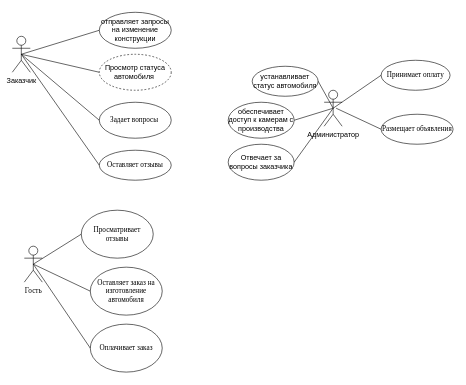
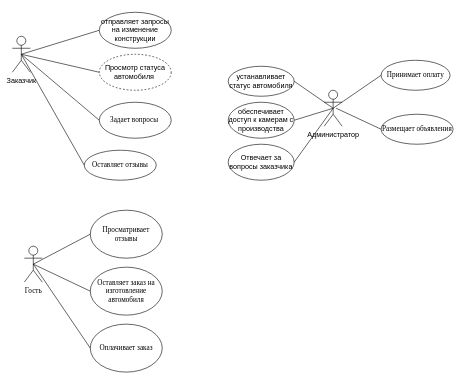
  <mxCell id="0" />
  <mxCell id="1" parent="0" />
  <mxCell id="2" value="Администратор" style="shape=umlActor;verticalLabelPosition=bottom;verticalAlign=top;html=1;outlineConnect=0;" vertex="1" parent="1"><mxGeometry x="540" y="150" width="30" height="60" as="geometry" /></mxCell>
  <mxCell id="3" value="отправляет запросы на изменение конструкции" style="ellipse;whiteSpace=wrap;html=1;" vertex="1" parent="1"><mxGeometry x="165" y="20" width="120" height="60" as="geometry" /></mxCell>
  <mxCell id="4" value="Просмотр статуса автомобиля&amp;nbsp;" style="ellipse;whiteSpace=wrap;html=1;dashed=1;" vertex="1" parent="1"><mxGeometry x="165" y="90" width="120" height="60" as="geometry" /></mxCell>
  <mxCell id="5" value="обеспечивает доступ к камерам с производства" style="ellipse;whiteSpace=wrap;html=1;" vertex="1" parent="1"><mxGeometry x="380" y="170" width="110" height="60" as="geometry" /></mxCell>
- <mxCell id="6" value="устанавливает статус автомобиля" style="ellipse;whiteSpace=wrap;html=1;" vertex="1" parent="1"><mxGeometry x="420" y="110" width="110" height="50" as="geometry" /></mxCell>
+ <mxCell id="6" value="устанавливает статус автомобиля" style="ellipse;whiteSpace=wrap;html=1;" vertex="1" parent="1"><mxGeometry x="380" y="110" width="110" height="50" as="geometry" /></mxCell>
  <mxCell id="7" value="Заказчик" style="shape=umlActor;verticalLabelPosition=bottom;verticalAlign=top;html=1;outlineConnect=0;" vertex="1" parent="1"><mxGeometry x="20" y="60" width="30" height="60" as="geometry" /></mxCell>
  <mxCell id="8" value="Отвечает за вопросы заказчика" style="ellipse;whiteSpace=wrap;html=1;" vertex="1" parent="1"><mxGeometry x="380" y="240" width="110" height="60" as="geometry" /></mxCell>
  <mxCell id="9" value="Гость" style="shape=umlActor;verticalLabelPosition=bottom;verticalAlign=top;html=1;outlineConnect=0;fontFamily=Times New Roman;" vertex="1" parent="1"><mxGeometry x="40" y="410" width="30" height="60" as="geometry" /></mxCell>
  <mxCell id="10" value="Задает вопросы&amp;nbsp;" style="ellipse;whiteSpace=wrap;html=1;fontFamily=Times New Roman;" vertex="1" parent="1"><mxGeometry x="165" y="170" width="120" height="60" as="geometry" /></mxCell>
- <mxCell id="11" value="Просматривает отзывы" style="ellipse;whiteSpace=wrap;html=1;fontFamily=Times New Roman;" vertex="1" parent="1"><mxGeometry x="135" y="350" width="120" height="80" as="geometry" /></mxCell>
+ <mxCell id="11" value="Просматривает отзывы" style="ellipse;whiteSpace=wrap;html=1;fontFamily=Times New Roman;" vertex="1" parent="1"><mxGeometry x="150" y="350" width="120" height="80" as="geometry" /></mxCell>
  <mxCell id="12" value="Оставляет заказ на изготовление автомобиля" style="ellipse;whiteSpace=wrap;html=1;fontFamily=Times New Roman;" vertex="1" parent="1"><mxGeometry x="150" y="445" width="120" height="80" as="geometry" /></mxCell>
  <mxCell id="13" value="Оплачивает заказ" style="ellipse;whiteSpace=wrap;html=1;fontFamily=Times New Roman;" vertex="1" parent="1"><mxGeometry x="150" y="540" width="120" height="80" as="geometry" /></mxCell>
  <mxCell id="14" value="" style="endArrow=none;html=1;fontFamily=Times New Roman;entryX=0;entryY=0.5;entryDx=0;entryDy=0;exitX=0.5;exitY=0.5;exitDx=0;exitDy=0;exitPerimeter=0;" edge="1" parent="1" source="7" target="3"><mxGeometry width="50" height="50" relative="1" as="geometry"><mxPoint x="70" y="90" as="sourcePoint" /><mxPoint x="455" y="-110" as="targetPoint" /><Array as="points" /></mxGeometry></mxCell>
  <mxCell id="15" value="" style="endArrow=none;html=1;fontFamily=Times New Roman;entryX=0;entryY=0.5;entryDx=0;entryDy=0;exitX=0.5;exitY=0.5;exitDx=0;exitDy=0;exitPerimeter=0;" edge="1" parent="1" source="7" target="4"><mxGeometry width="50" height="50" relative="1" as="geometry"><mxPoint x="70" y="90" as="sourcePoint" /><mxPoint x="175" y="110" as="targetPoint" /></mxGeometry></mxCell>
  <mxCell id="16" value="" style="endArrow=none;html=1;fontFamily=Times New Roman;entryX=0;entryY=0.5;entryDx=0;entryDy=0;exitX=0.5;exitY=0.5;exitDx=0;exitDy=0;exitPerimeter=0;" edge="1" parent="1" source="7" target="10"><mxGeometry width="50" height="50" relative="1" as="geometry"><mxPoint x="70" y="90" as="sourcePoint" /><mxPoint x="155" y="180" as="targetPoint" /></mxGeometry></mxCell>
  <mxCell id="17" value="" style="endArrow=none;html=1;fontFamily=Times New Roman;entryX=1;entryY=0.5;entryDx=0;entryDy=0;exitX=0.5;exitY=0.5;exitDx=0;exitDy=0;exitPerimeter=0;" edge="1" parent="1" source="2" target="6"><mxGeometry width="50" height="50" relative="1" as="geometry"><mxPoint x="220" y="240" as="sourcePoint" /><mxPoint x="270" y="190" as="targetPoint" /></mxGeometry></mxCell>
  <mxCell id="18" value="" style="endArrow=none;html=1;fontFamily=Times New Roman;entryX=1;entryY=0.5;entryDx=0;entryDy=0;exitX=0.5;exitY=0.5;exitDx=0;exitDy=0;exitPerimeter=0;" edge="1" parent="1" source="2" target="5"><mxGeometry width="50" height="50" relative="1" as="geometry"><mxPoint x="340" y="270" as="sourcePoint" /><mxPoint x="390" y="220" as="targetPoint" /></mxGeometry></mxCell>
  <mxCell id="19" value="" style="endArrow=none;html=1;fontFamily=Times New Roman;entryX=1;entryY=0.5;entryDx=0;entryDy=0;exitX=0.5;exitY=0.5;exitDx=0;exitDy=0;exitPerimeter=0;" edge="1" parent="1" source="2" target="8"><mxGeometry width="50" height="50" relative="1" as="geometry"><mxPoint x="450" y="400" as="sourcePoint" /><mxPoint x="500" y="350" as="targetPoint" /></mxGeometry></mxCell>
  <mxCell id="20" value="" style="endArrow=none;html=1;fontFamily=Times New Roman;exitX=0.5;exitY=0.5;exitDx=0;exitDy=0;exitPerimeter=0;entryX=0;entryY=0.5;entryDx=0;entryDy=0;" edge="1" parent="1" source="9" target="11"><mxGeometry width="50" height="50" relative="1" as="geometry"><mxPoint x="100" y="460" as="sourcePoint" /><mxPoint x="150" y="410" as="targetPoint" /></mxGeometry></mxCell>
  <mxCell id="21" value="" style="endArrow=none;html=1;fontFamily=Times New Roman;exitX=0.5;exitY=0.5;exitDx=0;exitDy=0;exitPerimeter=0;entryX=0;entryY=0.5;entryDx=0;entryDy=0;" edge="1" parent="1" source="9" target="12"><mxGeometry width="50" height="50" relative="1" as="geometry"><mxPoint x="110" y="500" as="sourcePoint" /><mxPoint x="160" y="450" as="targetPoint" /></mxGeometry></mxCell>
  <mxCell id="22" value="" style="endArrow=none;html=1;fontFamily=Times New Roman;entryX=0;entryY=0.5;entryDx=0;entryDy=0;exitX=0.5;exitY=0.5;exitDx=0;exitDy=0;exitPerimeter=0;" edge="1" parent="1" source="9" target="13"><mxGeometry width="50" height="50" relative="1" as="geometry"><mxPoint x="90" y="580" as="sourcePoint" /><mxPoint x="140" y="530" as="targetPoint" /></mxGeometry></mxCell>
- <mxCell id="23" value="Оставляет отзывы" style="ellipse;whiteSpace=wrap;html=1;fontFamily=Times New Roman;" vertex="1" parent="1"><mxGeometry x="165" y="250" width="120" height="50" as="geometry" /></mxCell>
+ <mxCell id="23" value="Оставляет отзывы" style="ellipse;whiteSpace=wrap;html=1;fontFamily=Times New Roman;" vertex="1" parent="1"><mxGeometry x="140" y="250" width="120" height="50" as="geometry" /></mxCell>
  <mxCell id="24" value="" style="endArrow=none;html=1;fontFamily=Times New Roman;entryX=0;entryY=0.5;entryDx=0;entryDy=0;exitX=0.5;exitY=0.5;exitDx=0;exitDy=0;exitPerimeter=0;" edge="1" parent="1" source="7" target="23"><mxGeometry width="50" height="50" relative="1" as="geometry"><mxPoint x="100" y="310" as="sourcePoint" /><mxPoint x="150" y="260" as="targetPoint" /></mxGeometry></mxCell>
  <mxCell id="25" value="Принимает оплату" style="ellipse;whiteSpace=wrap;html=1;fontFamily=Times New Roman;" vertex="1" parent="1"><mxGeometry x="635" y="100" width="115" height="50" as="geometry" /></mxCell>
  <mxCell id="26" value="Размещает объявления" style="ellipse;whiteSpace=wrap;html=1;fontFamily=Times New Roman;" vertex="1" parent="1"><mxGeometry x="635" y="190" width="120" height="50" as="geometry" /></mxCell>
  <mxCell id="27" value="" style="endArrow=none;html=1;fontFamily=Times New Roman;entryX=0;entryY=0.5;entryDx=0;entryDy=0;exitX=0.5;exitY=0.5;exitDx=0;exitDy=0;exitPerimeter=0;" edge="1" parent="1" source="2" target="25"><mxGeometry width="50" height="50" relative="1" as="geometry"><mxPoint x="570" y="370" as="sourcePoint" /><mxPoint x="620" y="320" as="targetPoint" /></mxGeometry></mxCell>
  <mxCell id="28" value="" style="endArrow=none;html=1;fontFamily=Times New Roman;entryX=0;entryY=0.5;entryDx=0;entryDy=0;" edge="1" parent="1" target="26"><mxGeometry width="50" height="50" relative="1" as="geometry"><mxPoint x="560" y="180" as="sourcePoint" /><mxPoint x="550" y="360" as="targetPoint" /></mxGeometry></mxCell>
